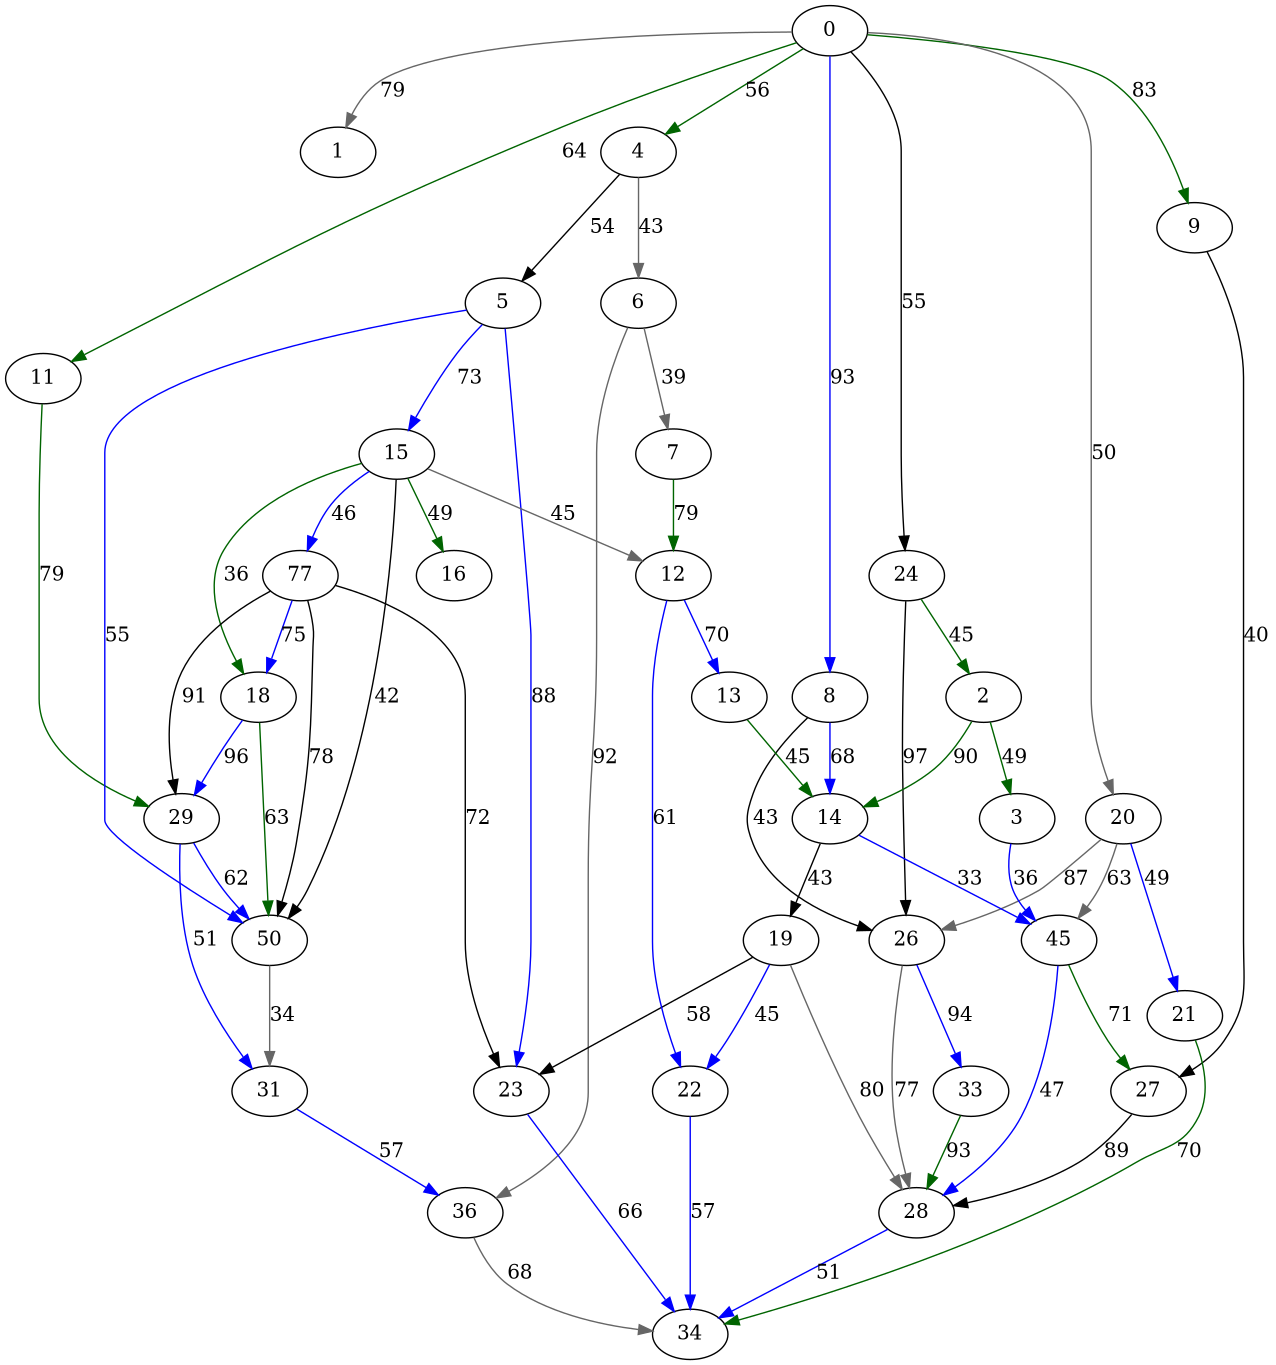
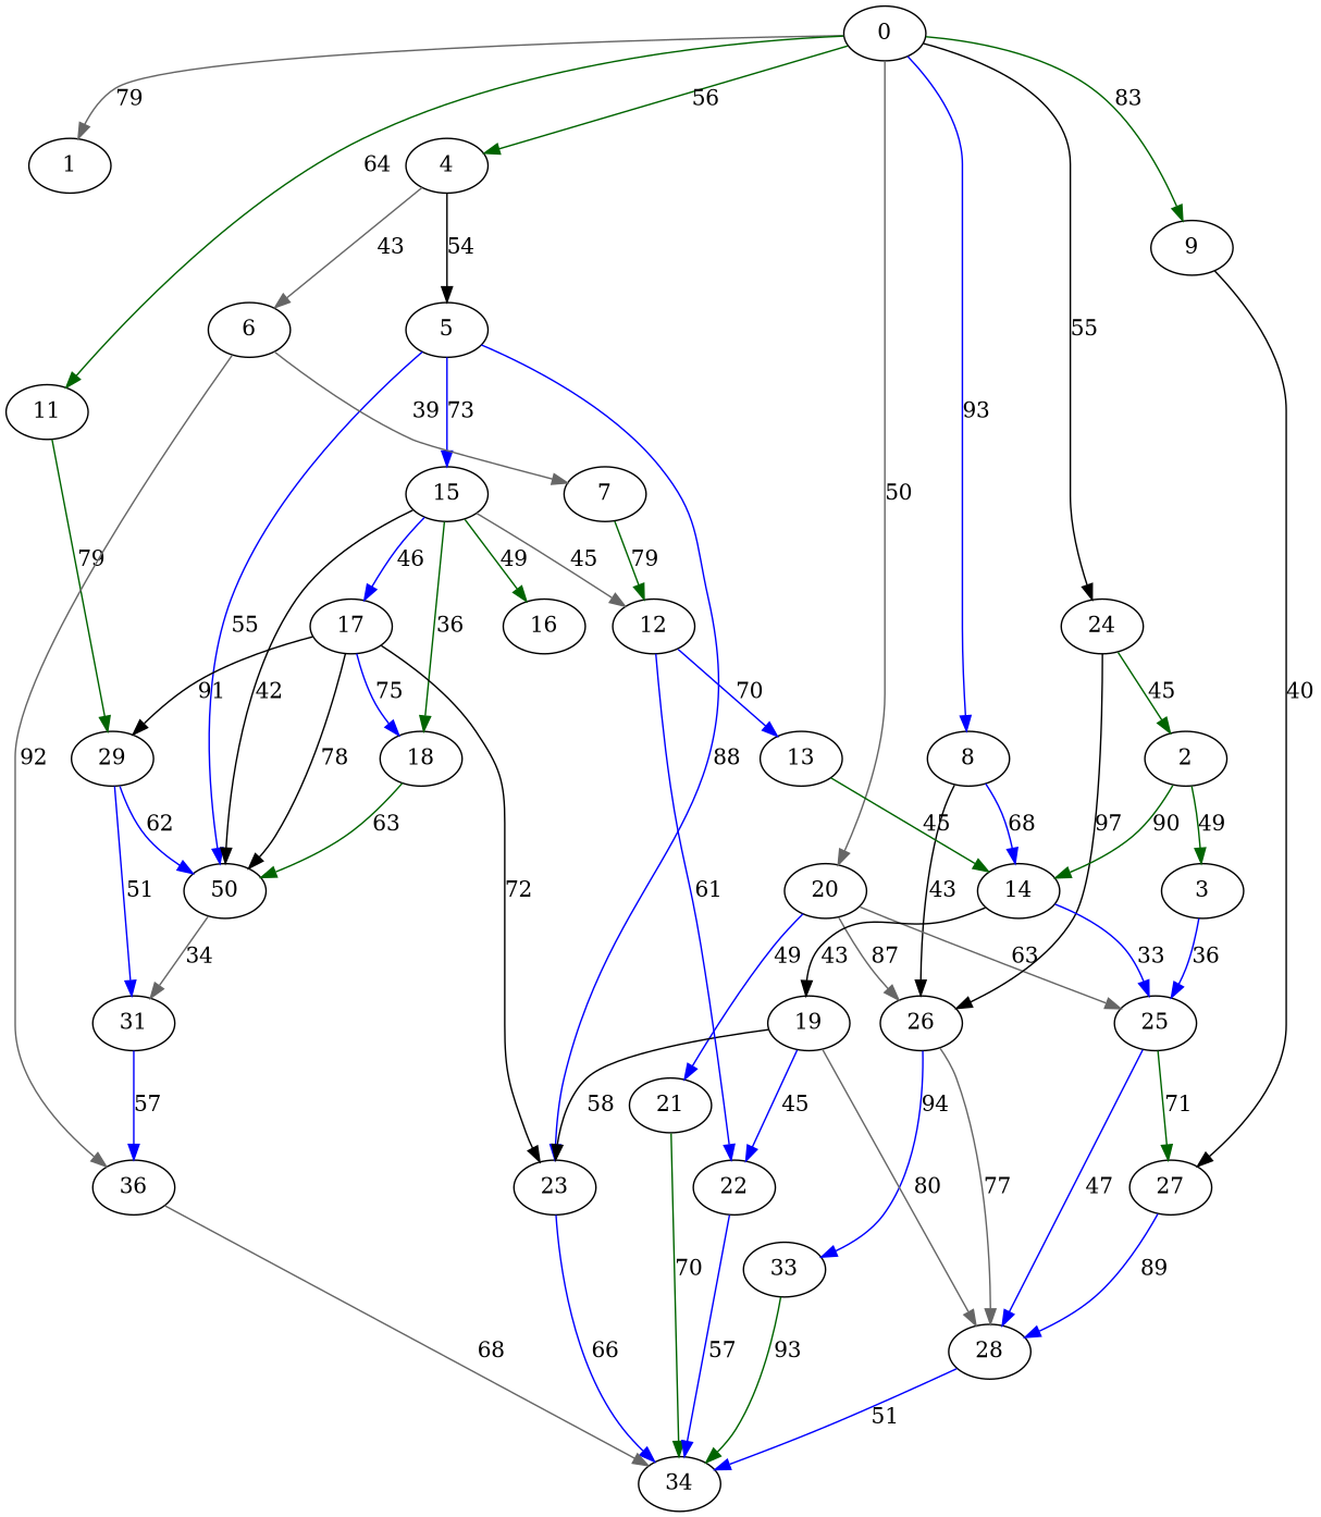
  digraph {
    fontname="DejaVu Serif"
    node [fontname="DejaVu Serif"]
    edge [color=blue fontname="DejaVu Serif"]
    0
    1
    4
    8
    9
    11
    20
    24
    5
    6
    14
    26
    27
    29
-   25 [label=45]
+   25
    21
    2
    3
    15
    23
    n21 [label=50]
    7
    n23 [label=36]
    19
    28
    33
    12
    13
    22
    31
    34
    16
-   17 [label=77]
+   17
    18
    0 -> 1 [color=gray40 label=79]
    0 -> 4 [color=darkgreen label=56]
    0 -> 8 [label=93]
    0 -> 9 [color=darkgreen label=83]
    0 -> 11 [color=darkgreen label=64]
    0 -> 20 [color=gray40 label=50]
    0 -> 24 [color=black label=55]
    4 -> 5 [color=black label=54]
    4 -> 6 [color=gray40 label=43]
    8 -> 14 [label=68]
    8 -> 26 [color=black label=43]
    9 -> 27 [color=black label=40]
    11 -> 29 [color=darkgreen label=79]
    20 -> 26 [color=gray40 label=87]
    20 -> 25 [color=gray40 label=63]
    20 -> 21 [label=49]
    24 -> 26 [color=black label=97]
    24 -> 2 [color=darkgreen label=45]
    5 -> 15 [label=73]
    5 -> 23 [label=88]
    5 -> n21 [label=55]
    6 -> 7 [color=gray40 label=39]
    6 -> n23 [color=gray40 label=92]
    14 -> 25 [label=33]
    14 -> 19 [color=black label=43]
    26 -> 28 [color=gray40 label=77]
    26 -> 33 [label=94]
-   27 -> 28 [color=black label=89]
+   27 -> 28 [label=89]
    29 -> n21 [label=62]
    29 -> 31 [label=51]
    25 -> 27 [color=darkgreen label=71]
    25 -> 28 [label=47]
    21 -> 34 [color=darkgreen label=70]
    2 -> 14 [color=darkgreen label=90]
    2 -> 3 [color=darkgreen label=49]
    3 -> 25 [label=36]
    15 -> n21 [color=black label=42]
    15 -> 12 [color=gray40 label=45]
    15 -> 16 [color=darkgreen label=49]
    15 -> 17 [label=46]
    15 -> 18 [color=darkgreen label=36]
    23 -> 34 [label=66]
    n21 -> 31 [color=gray40 label=34]
    7 -> 12 [color=darkgreen label=79]
    n23 -> 34 [color=gray40 label=68]
    19 -> 23 [color=black label=58]
    19 -> 28 [color=gray40 label=80]
    19 -> 22 [label=45]
    28 -> 34 [label=51]
-   33 -> 28 [color=darkgreen label=93]
+   33 -> 34 [color=darkgreen label=93]
    12 -> 13 [label=70]
    12 -> 22 [label=61]
    13 -> 14 [color=darkgreen label=45]
    22 -> 34 [label=57]
    31 -> n23 [label=57]
    17 -> 29 [color=black label=91]
    17 -> 23 [color=black label=72]
    17 -> n21 [color=black label=78]
    17 -> 18 [label=75]
-   18 -> 29 [label=96]
    18 -> n21 [color=darkgreen label=63]
  }
